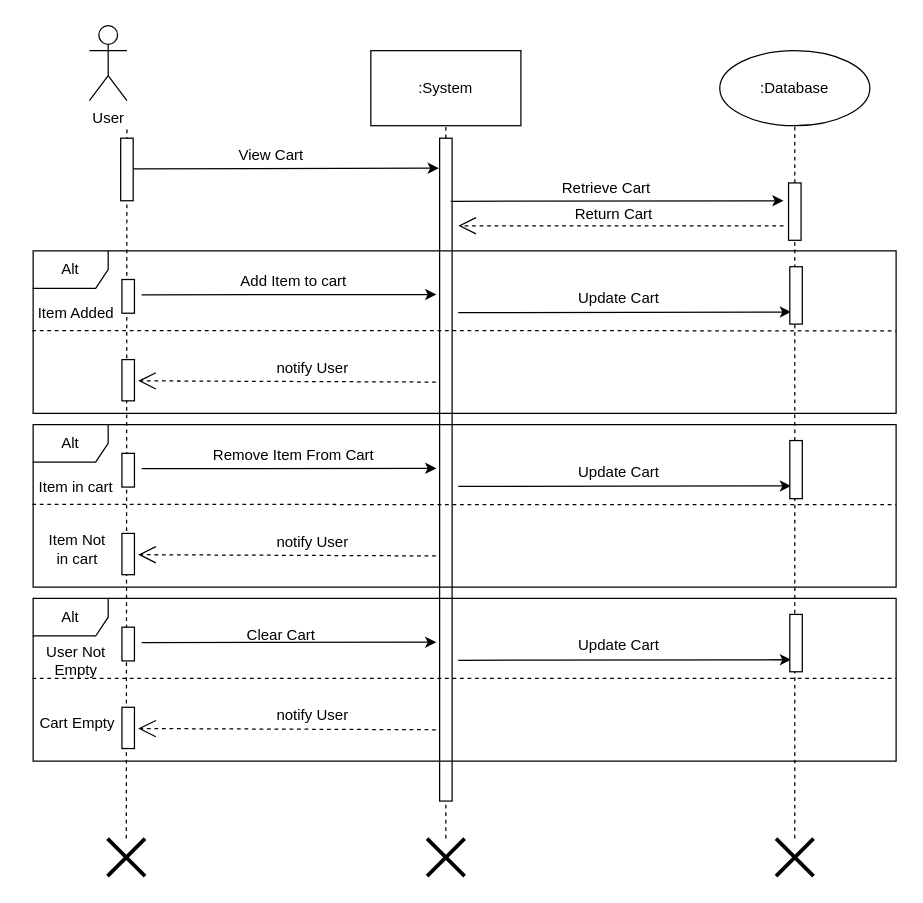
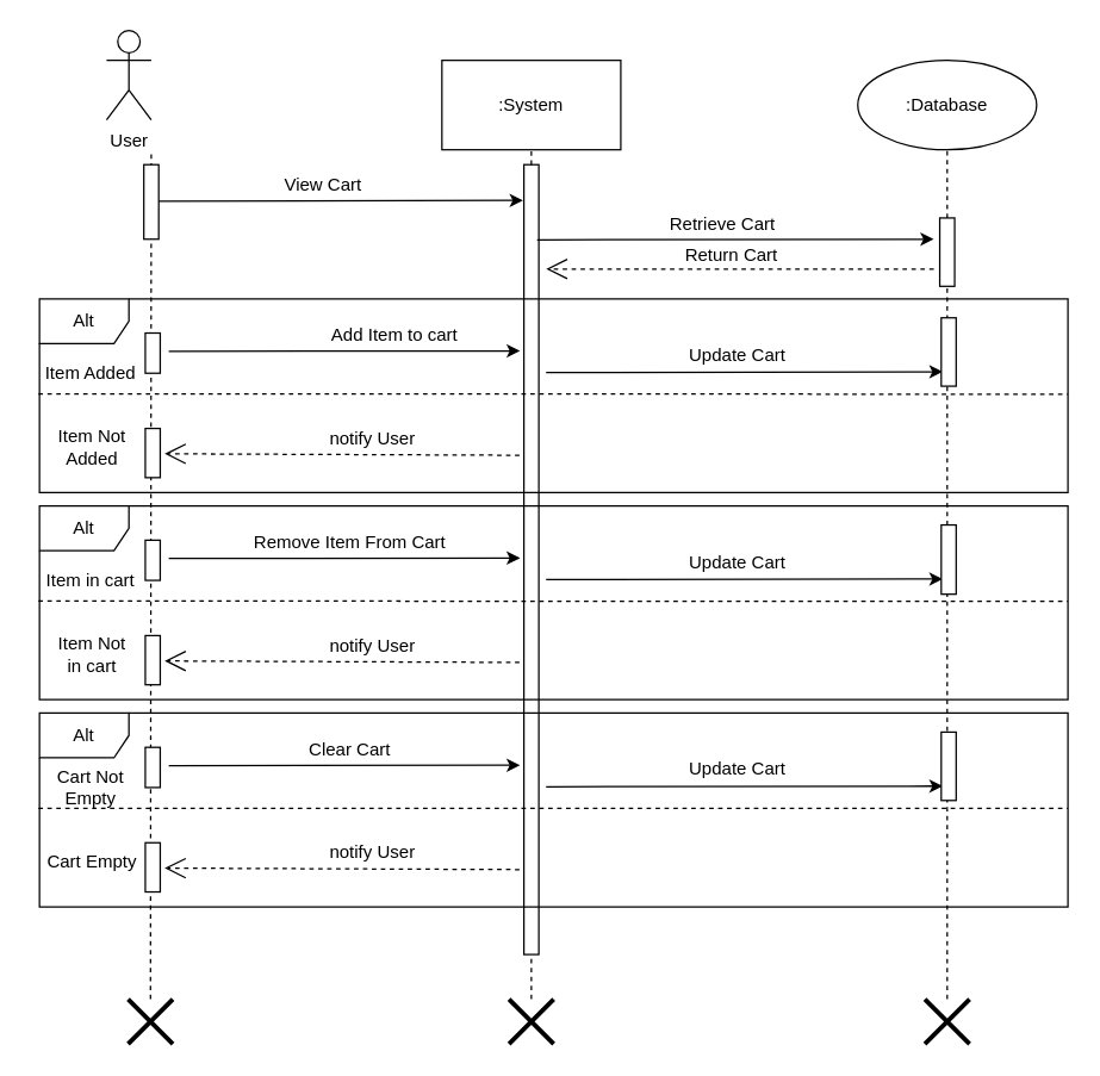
  <mxCell id="0" />
  <mxCell id="1" parent="0" />
  <mxCell id="2" value="" style="rounded=0;whiteSpace=wrap;html=1;" parent="1" vertex="1"><mxGeometry x="351" y="110" width="10" height="530" as="geometry" /></mxCell>
  <mxCell id="3" value="User" style="shape=umlActor;verticalLabelPosition=bottom;verticalAlign=top;html=1;outlineConnect=0;" parent="1" vertex="1"><mxGeometry x="71" y="20" width="30" height="60" as="geometry" /></mxCell>
  <mxCell id="4" value=":System" style="rounded=0;whiteSpace=wrap;html=1;" parent="1" vertex="1"><mxGeometry x="296" y="40" width="120" height="60" as="geometry" /></mxCell>
  <mxCell id="5" value=":Database" style="ellipse;whiteSpace=wrap;html=1;" parent="1" vertex="1"><mxGeometry x="575" y="40" width="120" height="60" as="geometry" /></mxCell>
  <mxCell id="6" value="" style="endArrow=none;dashed=1;html=1;rounded=0;entryX=0.5;entryY=1;entryDx=0;entryDy=0;" parent="1" source="25" target="5" edge="1"><mxGeometry width="50" height="50" relative="1" as="geometry"><mxPoint x="636" y="410" as="sourcePoint" /><mxPoint x="656" y="160" as="targetPoint" /></mxGeometry></mxCell>
  <mxCell id="7" value="" style="endArrow=none;dashed=1;html=1;rounded=0;" parent="1" source="2" target="4" edge="1"><mxGeometry width="50" height="50" relative="1" as="geometry"><mxPoint x="355.52" y="511.524" as="sourcePoint" /><mxPoint x="355.52" y="100" as="targetPoint" /></mxGeometry></mxCell>
  <mxCell id="8" value="" style="endArrow=none;dashed=1;html=1;rounded=0;" parent="1" source="21" edge="1"><mxGeometry width="50" height="50" relative="1" as="geometry"><mxPoint x="101" y="410" as="sourcePoint" /><mxPoint x="101" y="100" as="targetPoint" /></mxGeometry></mxCell>
  <mxCell id="9" value="" style="rounded=0;whiteSpace=wrap;html=1;" parent="1" vertex="1"><mxGeometry x="96" y="110" width="10" height="50" as="geometry" /></mxCell>
  <mxCell id="10" value="" style="endArrow=classic;html=1;rounded=0;exitX=1;exitY=0.25;exitDx=0;exitDy=0;entryX=-0.057;entryY=0.046;entryDx=0;entryDy=0;entryPerimeter=0;" parent="1" edge="1"><mxGeometry width="50" height="50" relative="1" as="geometry"><mxPoint x="106" y="134.5" as="sourcePoint" /><mxPoint x="350.43" y="133.96" as="targetPoint" /></mxGeometry></mxCell>
  <mxCell id="11" value="View Cart" style="text;html=1;align=center;verticalAlign=middle;resizable=0;points=[];autosize=1;strokeColor=none;fillColor=none;" parent="1" vertex="1"><mxGeometry x="176" y="109" width="80" height="30" as="geometry" /></mxCell>
  <mxCell id="12" value="Alt" style="shape=umlFrame;whiteSpace=wrap;html=1;pointerEvents=0;" parent="1" vertex="1"><mxGeometry x="26" y="200" width="690" height="130" as="geometry" /></mxCell>
  <mxCell id="13" value="" style="endArrow=none;dashed=1;html=1;rounded=0;exitX=-0.001;exitY=0.537;exitDx=0;exitDy=0;exitPerimeter=0;" parent="1" edge="1"><mxGeometry width="50" height="50" relative="1" as="geometry"><mxPoint x="25.31" y="263.81" as="sourcePoint" /><mxPoint x="716" y="264" as="targetPoint" /></mxGeometry></mxCell>
  <mxCell id="14" value="" style="endArrow=none;dashed=1;html=1;rounded=0;" parent="1" source="22" target="2" edge="1"><mxGeometry width="50" height="50" relative="1" as="geometry"><mxPoint x="356" y="410" as="sourcePoint" /><mxPoint x="356" y="100" as="targetPoint" /></mxGeometry></mxCell>
  <mxCell id="15" value="Item Added" style="text;html=1;align=center;verticalAlign=middle;resizable=0;points=[];autosize=1;strokeColor=none;fillColor=none;" parent="1" vertex="1"><mxGeometry x="20" y="235" width="80" height="30" as="geometry" /></mxCell>
+ <mxCell id="16" value="Item Not &lt;br&gt;Added" style="text;html=1;align=center;verticalAlign=middle;resizable=0;points=[];autosize=1;strokeColor=none;fillColor=none;" parent="1" vertex="1"><mxGeometry x="26" y="280" width="70" height="40" as="geometry" /></mxCell>
  <mxCell id="17" value="" style="endArrow=open;endSize=12;dashed=1;html=1;rounded=0;exitX=0.949;exitY=0.122;exitDx=0;exitDy=0;exitPerimeter=0;entryX=1.06;entryY=0.101;entryDx=0;entryDy=0;entryPerimeter=0;" parent="1" edge="1"><mxGeometry width="160" relative="1" as="geometry"><mxPoint x="348" y="305" as="sourcePoint" /><mxPoint x="110" y="304" as="targetPoint" /></mxGeometry></mxCell>
  <mxCell id="18" value="notify User" style="text;whiteSpace=wrap;html=1;" parent="1" vertex="1"><mxGeometry x="219" y="280" width="90" height="40" as="geometry" /></mxCell>
  <mxCell id="19" value="" style="endArrow=classic;html=1;rounded=0;exitX=0.988;exitY=0.221;exitDx=0;exitDy=0;exitPerimeter=0;" parent="1" edge="1"><mxGeometry width="50" height="50" relative="1" as="geometry"><mxPoint x="359.88" y="160.46" as="sourcePoint" /><mxPoint x="626" y="160" as="targetPoint" /></mxGeometry></mxCell>
  <mxCell id="20" value="Retrieve Cart" style="text;html=1;align=center;verticalAlign=middle;resizable=0;points=[];autosize=1;strokeColor=none;fillColor=none;" parent="1" vertex="1"><mxGeometry x="439" y="135" width="90" height="30" as="geometry" /></mxCell>
  <mxCell id="21" value="" style="shape=umlDestroy;whiteSpace=wrap;html=1;strokeWidth=3;targetShapes=umlLifeline;" parent="1" vertex="1"><mxGeometry x="85.47" y="670" width="30" height="30" as="geometry" /></mxCell>
  <mxCell id="22" value="" style="shape=umlDestroy;whiteSpace=wrap;html=1;strokeWidth=3;targetShapes=umlLifeline;" parent="1" vertex="1"><mxGeometry x="341" y="670" width="30" height="30" as="geometry" /></mxCell>
  <mxCell id="23" value="" style="shape=umlDestroy;whiteSpace=wrap;html=1;strokeWidth=3;targetShapes=umlLifeline;" parent="1" vertex="1"><mxGeometry x="620" y="670" width="30" height="30" as="geometry" /></mxCell>
  <mxCell id="24" value="" style="endArrow=none;dashed=1;html=1;rounded=0;entryX=1;entryY=0.5;entryDx=0;entryDy=0;" parent="1" source="23" target="25" edge="1"><mxGeometry width="50" height="50" relative="1" as="geometry"><mxPoint x="636" y="395" as="sourcePoint" /><mxPoint x="635" y="100" as="targetPoint" /></mxGeometry></mxCell>
  <mxCell id="25" value="" style="rounded=0;whiteSpace=wrap;html=1;rotation=90;" parent="1" vertex="1"><mxGeometry x="612.07" y="163.69" width="45.87" height="10" as="geometry" /></mxCell>
  <mxCell id="26" value="" style="endArrow=open;endSize=12;dashed=1;html=1;rounded=0;" parent="1" edge="1"><mxGeometry width="160" relative="1" as="geometry"><mxPoint x="626" y="180" as="sourcePoint" /><mxPoint x="366" y="180" as="targetPoint" /></mxGeometry></mxCell>
  <mxCell id="27" value="Return Cart" style="text;html=1;align=center;verticalAlign=middle;resizable=0;points=[];autosize=1;strokeColor=none;fillColor=none;" parent="1" vertex="1"><mxGeometry x="445.17" y="155.63" width="90" height="30" as="geometry" /></mxCell>
  <mxCell id="28" value="" style="endArrow=classic;html=1;rounded=0;entryX=-0.057;entryY=0.046;entryDx=0;entryDy=0;entryPerimeter=0;exitX=0.613;exitY=-0.874;exitDx=0;exitDy=0;exitPerimeter=0;" parent="1" edge="1"><mxGeometry width="50" height="50" relative="1" as="geometry"><mxPoint x="112.74" y="235.248" as="sourcePoint" /><mxPoint x="348.43" y="234.96" as="targetPoint" /></mxGeometry></mxCell>
  <mxCell id="29" value="" style="rounded=0;whiteSpace=wrap;html=1;rotation=90;" parent="1" vertex="1"><mxGeometry x="88.51" y="231.46" width="26.96" height="10" as="geometry" /></mxCell>
  <mxCell id="30" value="" style="rounded=0;whiteSpace=wrap;html=1;" vertex="1" parent="1"><mxGeometry x="97" y="287" width="10" height="33" as="geometry" /></mxCell>
- <mxCell id="31" value="Add Item to cart" style="text;html=1;align=center;verticalAlign=middle;resizable=0;points=[];autosize=1;strokeColor=none;fillColor=none;" vertex="1" parent="1"><mxGeometry x="179" y="210" width="110" height="30" as="geometry" /></mxCell>
+ <mxCell id="31" value="Add Item to cart" style="text;html=1;align=center;verticalAlign=middle;resizable=0;points=[];autosize=1;strokeColor=none;fillColor=none;" vertex="1" parent="1"><mxGeometry x="209" y="210" width="110" height="30" as="geometry" /></mxCell>
  <mxCell id="32" value="" style="endArrow=classic;html=1;rounded=0;exitX=0.988;exitY=0.221;exitDx=0;exitDy=0;exitPerimeter=0;" edge="1" parent="1"><mxGeometry width="50" height="50" relative="1" as="geometry"><mxPoint x="365.88" y="249.46" as="sourcePoint" /><mxPoint x="632" y="249" as="targetPoint" /></mxGeometry></mxCell>
  <mxCell id="33" value="Update Cart" style="text;html=1;align=center;verticalAlign=middle;resizable=0;points=[];autosize=1;strokeColor=none;fillColor=none;" vertex="1" parent="1"><mxGeometry x="449" y="223" width="90" height="30" as="geometry" /></mxCell>
  <mxCell id="34" value="" style="rounded=0;whiteSpace=wrap;html=1;rotation=90;" vertex="1" parent="1"><mxGeometry x="613.07" y="230.69" width="45.87" height="10" as="geometry" /></mxCell>
  <mxCell id="35" value="Alt" style="shape=umlFrame;whiteSpace=wrap;html=1;pointerEvents=0;" vertex="1" parent="1"><mxGeometry x="26" y="339" width="690" height="130" as="geometry" /></mxCell>
  <mxCell id="36" value="" style="endArrow=none;dashed=1;html=1;rounded=0;exitX=-0.001;exitY=0.537;exitDx=0;exitDy=0;exitPerimeter=0;" edge="1" parent="1"><mxGeometry width="50" height="50" relative="1" as="geometry"><mxPoint x="25.31" y="402.81" as="sourcePoint" /><mxPoint x="716" y="403" as="targetPoint" /></mxGeometry></mxCell>
  <mxCell id="37" value="Item in cart" style="text;html=1;align=center;verticalAlign=middle;resizable=0;points=[];autosize=1;strokeColor=none;fillColor=none;" vertex="1" parent="1"><mxGeometry x="20" y="374" width="80" height="30" as="geometry" /></mxCell>
  <mxCell id="38" value="Item Not &lt;br&gt;in cart" style="text;html=1;align=center;verticalAlign=middle;resizable=0;points=[];autosize=1;strokeColor=none;fillColor=none;" vertex="1" parent="1"><mxGeometry x="26" y="419" width="70" height="40" as="geometry" /></mxCell>
  <mxCell id="39" value="" style="endArrow=open;endSize=12;dashed=1;html=1;rounded=0;exitX=0.949;exitY=0.122;exitDx=0;exitDy=0;exitPerimeter=0;entryX=1.06;entryY=0.101;entryDx=0;entryDy=0;entryPerimeter=0;" edge="1" parent="1"><mxGeometry width="160" relative="1" as="geometry"><mxPoint x="348" y="444" as="sourcePoint" /><mxPoint x="110" y="443" as="targetPoint" /></mxGeometry></mxCell>
  <mxCell id="40" value="notify User" style="text;whiteSpace=wrap;html=1;" vertex="1" parent="1"><mxGeometry x="219" y="419" width="90" height="40" as="geometry" /></mxCell>
  <mxCell id="41" value="" style="endArrow=classic;html=1;rounded=0;entryX=-0.057;entryY=0.046;entryDx=0;entryDy=0;entryPerimeter=0;exitX=0.613;exitY=-0.874;exitDx=0;exitDy=0;exitPerimeter=0;" edge="1" parent="1"><mxGeometry width="50" height="50" relative="1" as="geometry"><mxPoint x="112.74" y="374.248" as="sourcePoint" /><mxPoint x="348.43" y="373.96" as="targetPoint" /></mxGeometry></mxCell>
  <mxCell id="42" value="" style="rounded=0;whiteSpace=wrap;html=1;rotation=90;" vertex="1" parent="1"><mxGeometry x="88.51" y="370.46" width="26.96" height="10" as="geometry" /></mxCell>
  <mxCell id="43" value="" style="rounded=0;whiteSpace=wrap;html=1;" vertex="1" parent="1"><mxGeometry x="97" y="426" width="10" height="33" as="geometry" /></mxCell>
  <mxCell id="44" value="Remove Item From Cart" style="text;html=1;align=center;verticalAlign=middle;resizable=0;points=[];autosize=1;strokeColor=none;fillColor=none;" vertex="1" parent="1"><mxGeometry x="159" y="349" width="150" height="30" as="geometry" /></mxCell>
  <mxCell id="45" value="" style="endArrow=classic;html=1;rounded=0;exitX=0.988;exitY=0.221;exitDx=0;exitDy=0;exitPerimeter=0;" edge="1" parent="1"><mxGeometry width="50" height="50" relative="1" as="geometry"><mxPoint x="365.88" y="388.46" as="sourcePoint" /><mxPoint x="632" y="388" as="targetPoint" /></mxGeometry></mxCell>
  <mxCell id="46" value="Update Cart" style="text;html=1;align=center;verticalAlign=middle;resizable=0;points=[];autosize=1;strokeColor=none;fillColor=none;" vertex="1" parent="1"><mxGeometry x="449" y="362" width="90" height="30" as="geometry" /></mxCell>
  <mxCell id="47" value="" style="rounded=0;whiteSpace=wrap;html=1;rotation=90;" vertex="1" parent="1"><mxGeometry x="612.78" y="369.98" width="46.46" height="10" as="geometry" /></mxCell>
  <mxCell id="48" value="Alt" style="shape=umlFrame;whiteSpace=wrap;html=1;pointerEvents=0;" vertex="1" parent="1"><mxGeometry x="26" y="478" width="690" height="130" as="geometry" /></mxCell>
  <mxCell id="49" value="" style="endArrow=none;dashed=1;html=1;rounded=0;exitX=-0.001;exitY=0.537;exitDx=0;exitDy=0;exitPerimeter=0;" edge="1" parent="1"><mxGeometry width="50" height="50" relative="1" as="geometry"><mxPoint x="25.31" y="541.81" as="sourcePoint" /><mxPoint x="716" y="542" as="targetPoint" /></mxGeometry></mxCell>
- <mxCell id="50" value="User Not &lt;br&gt;Empty" style="text;html=1;align=center;verticalAlign=middle;resizable=0;points=[];autosize=1;strokeColor=none;fillColor=none;" vertex="1" parent="1"><mxGeometry x="25" y="508" width="70" height="40" as="geometry" /></mxCell>
+ <mxCell id="50" value="Cart Not &lt;br&gt;Empty" style="text;html=1;align=center;verticalAlign=middle;resizable=0;points=[];autosize=1;strokeColor=none;fillColor=none;" vertex="1" parent="1"><mxGeometry x="25" y="508" width="70" height="40" as="geometry" /></mxCell>
  <mxCell id="51" value="Cart Empty" style="text;html=1;align=center;verticalAlign=middle;resizable=0;points=[];autosize=1;strokeColor=none;fillColor=none;" vertex="1" parent="1"><mxGeometry x="21" y="563" width="80" height="30" as="geometry" /></mxCell>
  <mxCell id="52" value="" style="endArrow=open;endSize=12;dashed=1;html=1;rounded=0;exitX=0.949;exitY=0.122;exitDx=0;exitDy=0;exitPerimeter=0;entryX=1.06;entryY=0.101;entryDx=0;entryDy=0;entryPerimeter=0;" edge="1" parent="1"><mxGeometry width="160" relative="1" as="geometry"><mxPoint x="348" y="583" as="sourcePoint" /><mxPoint x="110" y="582" as="targetPoint" /></mxGeometry></mxCell>
  <mxCell id="53" value="notify User" style="text;whiteSpace=wrap;html=1;" vertex="1" parent="1"><mxGeometry x="219" y="558" width="90" height="40" as="geometry" /></mxCell>
  <mxCell id="54" value="" style="endArrow=classic;html=1;rounded=0;entryX=-0.057;entryY=0.046;entryDx=0;entryDy=0;entryPerimeter=0;exitX=0.613;exitY=-0.874;exitDx=0;exitDy=0;exitPerimeter=0;" edge="1" parent="1"><mxGeometry width="50" height="50" relative="1" as="geometry"><mxPoint x="112.74" y="513.248" as="sourcePoint" /><mxPoint x="348.43" y="512.96" as="targetPoint" /></mxGeometry></mxCell>
  <mxCell id="55" value="" style="rounded=0;whiteSpace=wrap;html=1;rotation=90;" vertex="1" parent="1"><mxGeometry x="88.51" y="509.46" width="26.96" height="10" as="geometry" /></mxCell>
  <mxCell id="56" value="" style="rounded=0;whiteSpace=wrap;html=1;" vertex="1" parent="1"><mxGeometry x="97" y="565" width="10" height="33" as="geometry" /></mxCell>
- <mxCell id="57" value="Clear Cart" style="text;html=1;align=center;verticalAlign=middle;resizable=0;points=[];autosize=1;strokeColor=none;fillColor=none;" vertex="1" parent="1"><mxGeometry x="184" y="493" width="80" height="30" as="geometry" /></mxCell>
+ <mxCell id="57" value="Clear Cart" style="text;html=1;align=center;verticalAlign=middle;resizable=0;points=[];autosize=1;strokeColor=none;fillColor=none;" vertex="1" parent="1"><mxGeometry x="194" y="488" width="80" height="30" as="geometry" /></mxCell>
  <mxCell id="58" value="" style="endArrow=classic;html=1;rounded=0;exitX=0.988;exitY=0.221;exitDx=0;exitDy=0;exitPerimeter=0;" edge="1" parent="1"><mxGeometry width="50" height="50" relative="1" as="geometry"><mxPoint x="365.88" y="527.46" as="sourcePoint" /><mxPoint x="632" y="527" as="targetPoint" /></mxGeometry></mxCell>
  <mxCell id="59" value="Update Cart" style="text;html=1;align=center;verticalAlign=middle;resizable=0;points=[];autosize=1;strokeColor=none;fillColor=none;" vertex="1" parent="1"><mxGeometry x="449" y="501" width="90" height="30" as="geometry" /></mxCell>
  <mxCell id="60" value="" style="rounded=0;whiteSpace=wrap;html=1;rotation=90;" vertex="1" parent="1"><mxGeometry x="613.07" y="508.69" width="45.87" height="10" as="geometry" /></mxCell>
